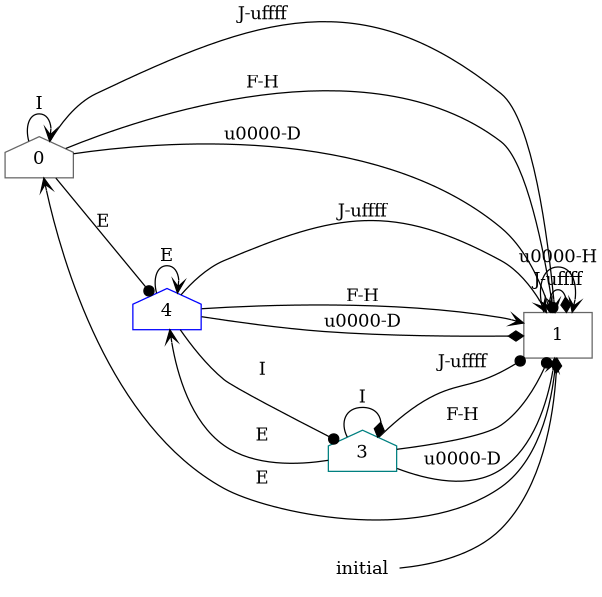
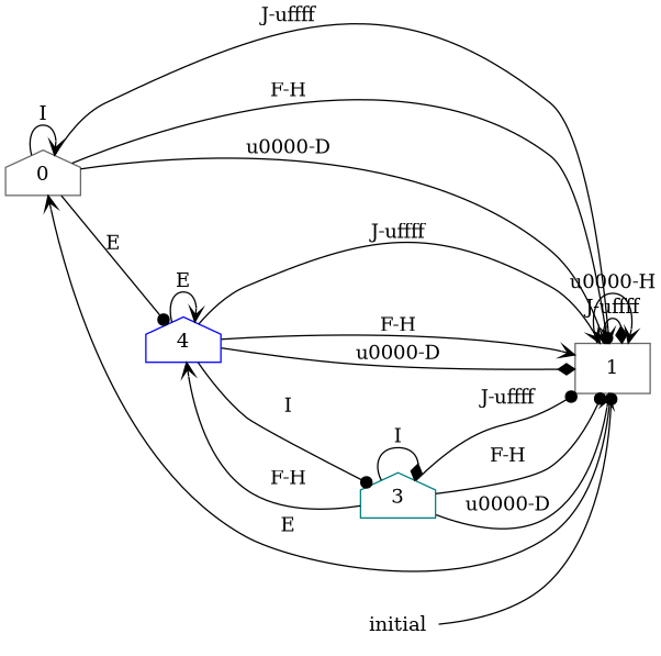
  digraph {
    rankdir=LR
    node [color=gray40 shape=house]
    edge [arrowhead=vee]
    0
    1 [shape=box]
    n3 [color=blue label=4]
    3 [color=teal]
    initial [color=teal shape=plaintext]
    0 -> 0 [label=I]
    0 -> 1 [label="J-\uffff"]
    0 -> 1 [arrowhead=dot label="F-H"]
    0 -> 1 [label="\u0000-D"]
    0 -> n3 [arrowhead=dot label=E]
    1 -> 0 [label=E]
    1 -> 1 [arrowhead=diamond label="J-\uffff"]
    1 -> 1 [label="\u0000-H"]
    n3 -> 1 [label="J-\uffff"]
    n3 -> 1 [label="F-H"]
    n3 -> 1 [arrowhead=diamond label="\u0000-D"]
    n3 -> n3 [label=E]
    n3 -> 3 [arrowhead=dot label=I]
    3 -> 1 [arrowhead=dot label="J-\uffff"]
    3 -> 1 [arrowhead=dot label="F-H"]
    3 -> 1 [label="\u0000-D"]
-   3 -> n3 [label=E]
+   3 -> n3 [label="F-H"]
    3 -> 3 [arrowhead=diamond label=I]
-   initial -> 1 [arrowhead=diamond]
+   initial -> 1 [arrowhead=dot]
  }
